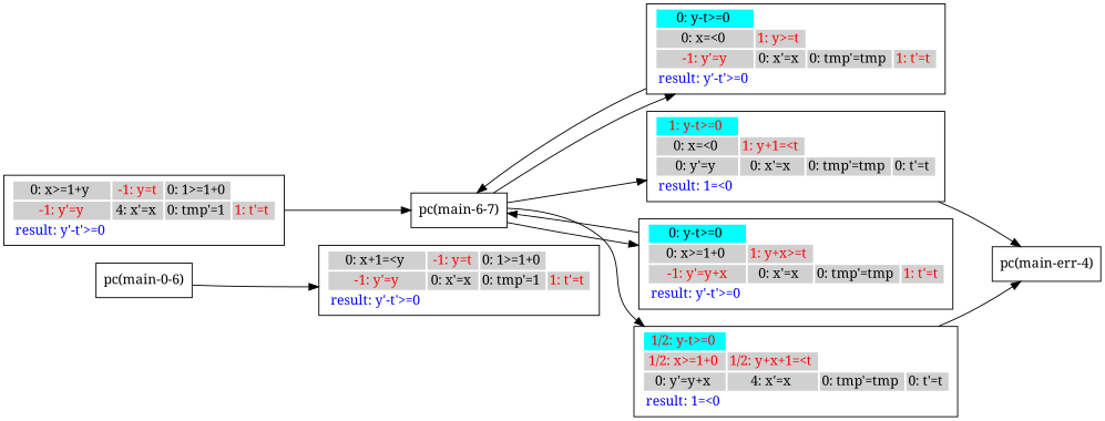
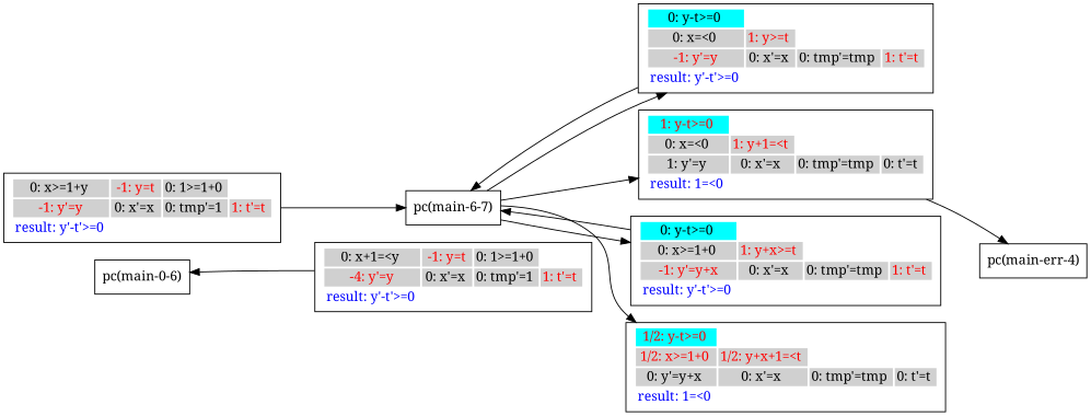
  digraph {
    fontname="Noto Serif"
    rankdir=LR
    node [fontname="Noto Serif" shape=box]
    edge [fontname="Noto Serif"]
    n1 [label="pc(main-0-6)"]
-   n2 [label=<<TABLE border="0"><TR><TD bgcolor = "#D0D0D0"><FONT COLOR="black">0: x+1=&#060;y </FONT></TD><TD bgcolor = "#D0D0D0"><FONT COLOR="red"> -1: y=t </FONT></TD><TD bgcolor = "#D0D0D0"><FONT COLOR="black">0: 1&#062;=1+0 </FONT></TD></TR><TR><TD bgcolor = "#D0D0D0"><FONT COLOR="red"> -1: y'=y </FONT></TD><TD bgcolor = "#D0D0D0"><FONT COLOR="black">0: x'=x </FONT></TD><TD bgcolor = "#D0D0D0"><FONT COLOR="black">0: tmp'=1 </FONT></TD><TD bgcolor = "#D0D0D0"><FONT COLOR="red">1: t'=t </FONT></TD></TR><TR><TD bgcolor = "white"><FONT COLOR="blue">result: y'-t'&#062;=0 </FONT></TD></TR></TABLE>>]
-   n3 [label=<<TABLE border="0"><TR><TD bgcolor = "#D0D0D0"><FONT COLOR="black">0: x&#062;=1+y </FONT></TD><TD bgcolor = "#D0D0D0"><FONT COLOR="red"> -1: y=t </FONT></TD><TD bgcolor = "#D0D0D0"><FONT COLOR="black">0: 1&#062;=1+0 </FONT></TD></TR><TR><TD bgcolor = "#D0D0D0"><FONT COLOR="red"> -1: y'=y </FONT></TD><TD bgcolor = "#D0D0D0"><FONT COLOR="black">4: x'=x </FONT></TD><TD bgcolor = "#D0D0D0"><FONT COLOR="black">0: tmp'=1 </FONT></TD><TD bgcolor = "#D0D0D0"><FONT COLOR="red">1: t'=t </FONT></TD></TR><TR><TD bgcolor = "white"><FONT COLOR="blue">result: y'-t'&#062;=0 </FONT></TD></TR></TABLE>>]
+   n2 [label=<<TABLE border="0"><TR><TD bgcolor = "#D0D0D0"><FONT COLOR="black">0: x+1=&#060;y </FONT></TD><TD bgcolor = "#D0D0D0"><FONT COLOR="red"> -1: y=t </FONT></TD><TD bgcolor = "#D0D0D0"><FONT COLOR="black">0: 1&#062;=1+0 </FONT></TD></TR><TR><TD bgcolor = "#D0D0D0"><FONT COLOR="red"> -4: y'=y </FONT></TD><TD bgcolor = "#D0D0D0"><FONT COLOR="black">0: x'=x </FONT></TD><TD bgcolor = "#D0D0D0"><FONT COLOR="black">0: tmp'=1 </FONT></TD><TD bgcolor = "#D0D0D0"><FONT COLOR="red">1: t'=t </FONT></TD></TR><TR><TD bgcolor = "white"><FONT COLOR="blue">result: y'-t'&#062;=0 </FONT></TD></TR></TABLE>>]
+   n3 [label=<<TABLE border="0"><TR><TD bgcolor = "#D0D0D0"><FONT COLOR="black">0: x&#062;=1+y </FONT></TD><TD bgcolor = "#D0D0D0"><FONT COLOR="red"> -1: y=t </FONT></TD><TD bgcolor = "#D0D0D0"><FONT COLOR="black">0: 1&#062;=1+0 </FONT></TD></TR><TR><TD bgcolor = "#D0D0D0"><FONT COLOR="red"> -1: y'=y </FONT></TD><TD bgcolor = "#D0D0D0"><FONT COLOR="black">0: x'=x </FONT></TD><TD bgcolor = "#D0D0D0"><FONT COLOR="black">0: tmp'=1 </FONT></TD><TD bgcolor = "#D0D0D0"><FONT COLOR="red">1: t'=t </FONT></TD></TR><TR><TD bgcolor = "white"><FONT COLOR="blue">result: y'-t'&#062;=0 </FONT></TD></TR></TABLE>>]
    n4 [label="pc(main-6-7)"]
    n5 [label=<<TABLE border="0"><TR><TD bgcolor = "#00FFFF"><FONT COLOR="black">0: y-t&#062;=0 </FONT></TD></TR><TR><TD bgcolor = "#D0D0D0"><FONT COLOR="black">0: x=&#060;0 </FONT></TD><TD bgcolor = "#D0D0D0"><FONT COLOR="red">1: y&#062;=t </FONT></TD></TR><TR><TD bgcolor = "#D0D0D0"><FONT COLOR="red"> -1: y'=y </FONT></TD><TD bgcolor = "#D0D0D0"><FONT COLOR="black">0: x'=x </FONT></TD><TD bgcolor = "#D0D0D0"><FONT COLOR="black">0: tmp'=tmp </FONT></TD><TD bgcolor = "#D0D0D0"><FONT COLOR="red">1: t'=t </FONT></TD></TR><TR><TD bgcolor = "white"><FONT COLOR="blue">result: y'-t'&#062;=0 </FONT></TD></TR></TABLE>>]
-   n6 [label=<<TABLE border="0"><TR><TD bgcolor = "#00FFFF"><FONT COLOR="red">1: y-t&#062;=0 </FONT></TD></TR><TR><TD bgcolor = "#D0D0D0"><FONT COLOR="black">0: x=&#060;0 </FONT></TD><TD bgcolor = "#D0D0D0"><FONT COLOR="red">1: y+1=&#060;t </FONT></TD></TR><TR><TD bgcolor = "#D0D0D0"><FONT COLOR="black">0: y'=y </FONT></TD><TD bgcolor = "#D0D0D0"><FONT COLOR="black">0: x'=x </FONT></TD><TD bgcolor = "#D0D0D0"><FONT COLOR="black">0: tmp'=tmp </FONT></TD><TD bgcolor = "#D0D0D0"><FONT COLOR="black">0: t'=t </FONT></TD></TR><TR><TD bgcolor = "white"><FONT COLOR="blue">result: 1=&#060;0 </FONT></TD></TR></TABLE>>]
+   n6 [label=<<TABLE border="0"><TR><TD bgcolor = "#00FFFF"><FONT COLOR="red">1: y-t&#062;=0 </FONT></TD></TR><TR><TD bgcolor = "#D0D0D0"><FONT COLOR="black">0: x=&#060;0 </FONT></TD><TD bgcolor = "#D0D0D0"><FONT COLOR="red">1: y+1=&#060;t </FONT></TD></TR><TR><TD bgcolor = "#D0D0D0"><FONT COLOR="black">1: y'=y </FONT></TD><TD bgcolor = "#D0D0D0"><FONT COLOR="black">0: x'=x </FONT></TD><TD bgcolor = "#D0D0D0"><FONT COLOR="black">0: tmp'=tmp </FONT></TD><TD bgcolor = "#D0D0D0"><FONT COLOR="black">0: t'=t </FONT></TD></TR><TR><TD bgcolor = "white"><FONT COLOR="blue">result: 1=&#060;0 </FONT></TD></TR></TABLE>>]
    n7 [label=<<TABLE border="0"><TR><TD bgcolor = "#00FFFF"><FONT COLOR="black">0: y-t&#062;=0 </FONT></TD></TR><TR><TD bgcolor = "#D0D0D0"><FONT COLOR="black">0: x&#062;=1+0 </FONT></TD><TD bgcolor = "#D0D0D0"><FONT COLOR="red">1: y+x&#062;=t </FONT></TD></TR><TR><TD bgcolor = "#D0D0D0"><FONT COLOR="red"> -1: y'=y+x </FONT></TD><TD bgcolor = "#D0D0D0"><FONT COLOR="black">0: x'=x </FONT></TD><TD bgcolor = "#D0D0D0"><FONT COLOR="black">0: tmp'=tmp </FONT></TD><TD bgcolor = "#D0D0D0"><FONT COLOR="red">1: t'=t </FONT></TD></TR><TR><TD bgcolor = "white"><FONT COLOR="blue">result: y'-t'&#062;=0 </FONT></TD></TR></TABLE>>]
-   n8 [label=<<TABLE border="0"><TR><TD bgcolor = "#00FFFF"><FONT COLOR="red">1/2: y-t&#062;=0 </FONT></TD></TR><TR><TD bgcolor = "#D0D0D0"><FONT COLOR="red">1/2: x&#062;=1+0 </FONT></TD><TD bgcolor = "#D0D0D0"><FONT COLOR="red">1/2: y+x+1=&#060;t </FONT></TD></TR><TR><TD bgcolor = "#D0D0D0"><FONT COLOR="black">0: y'=y+x </FONT></TD><TD bgcolor = "#D0D0D0"><FONT COLOR="black">4: x'=x </FONT></TD><TD bgcolor = "#D0D0D0"><FONT COLOR="black">0: tmp'=tmp </FONT></TD><TD bgcolor = "#D0D0D0"><FONT COLOR="black">0: t'=t </FONT></TD></TR><TR><TD bgcolor = "white"><FONT COLOR="blue">result: 1=&#060;0 </FONT></TD></TR></TABLE>>]
+   n8 [label=<<TABLE border="0"><TR><TD bgcolor = "#00FFFF"><FONT COLOR="red">1/2: y-t&#062;=0 </FONT></TD></TR><TR><TD bgcolor = "#D0D0D0"><FONT COLOR="red">1/2: x&#062;=1+0 </FONT></TD><TD bgcolor = "#D0D0D0"><FONT COLOR="red">1/2: y+x+1=&#060;t </FONT></TD></TR><TR><TD bgcolor = "#D0D0D0"><FONT COLOR="black">0: y'=y+x </FONT></TD><TD bgcolor = "#D0D0D0"><FONT COLOR="black">0: x'=x </FONT></TD><TD bgcolor = "#D0D0D0"><FONT COLOR="black">0: tmp'=tmp </FONT></TD><TD bgcolor = "#D0D0D0"><FONT COLOR="black">0: t'=t </FONT></TD></TR><TR><TD bgcolor = "white"><FONT COLOR="blue">result: 1=&#060;0 </FONT></TD></TR></TABLE>>]
    n9 [label="pc(main-err-4)"]
-   n1 -> n2
+   n2 -> n1
    n3 -> n4
    n4 -> n5
    n4 -> n6
    n4 -> n7
    n4 -> n8
    n5 -> n4
    n6 -> n9
    n7 -> n4
-   n8 -> n9
  }
